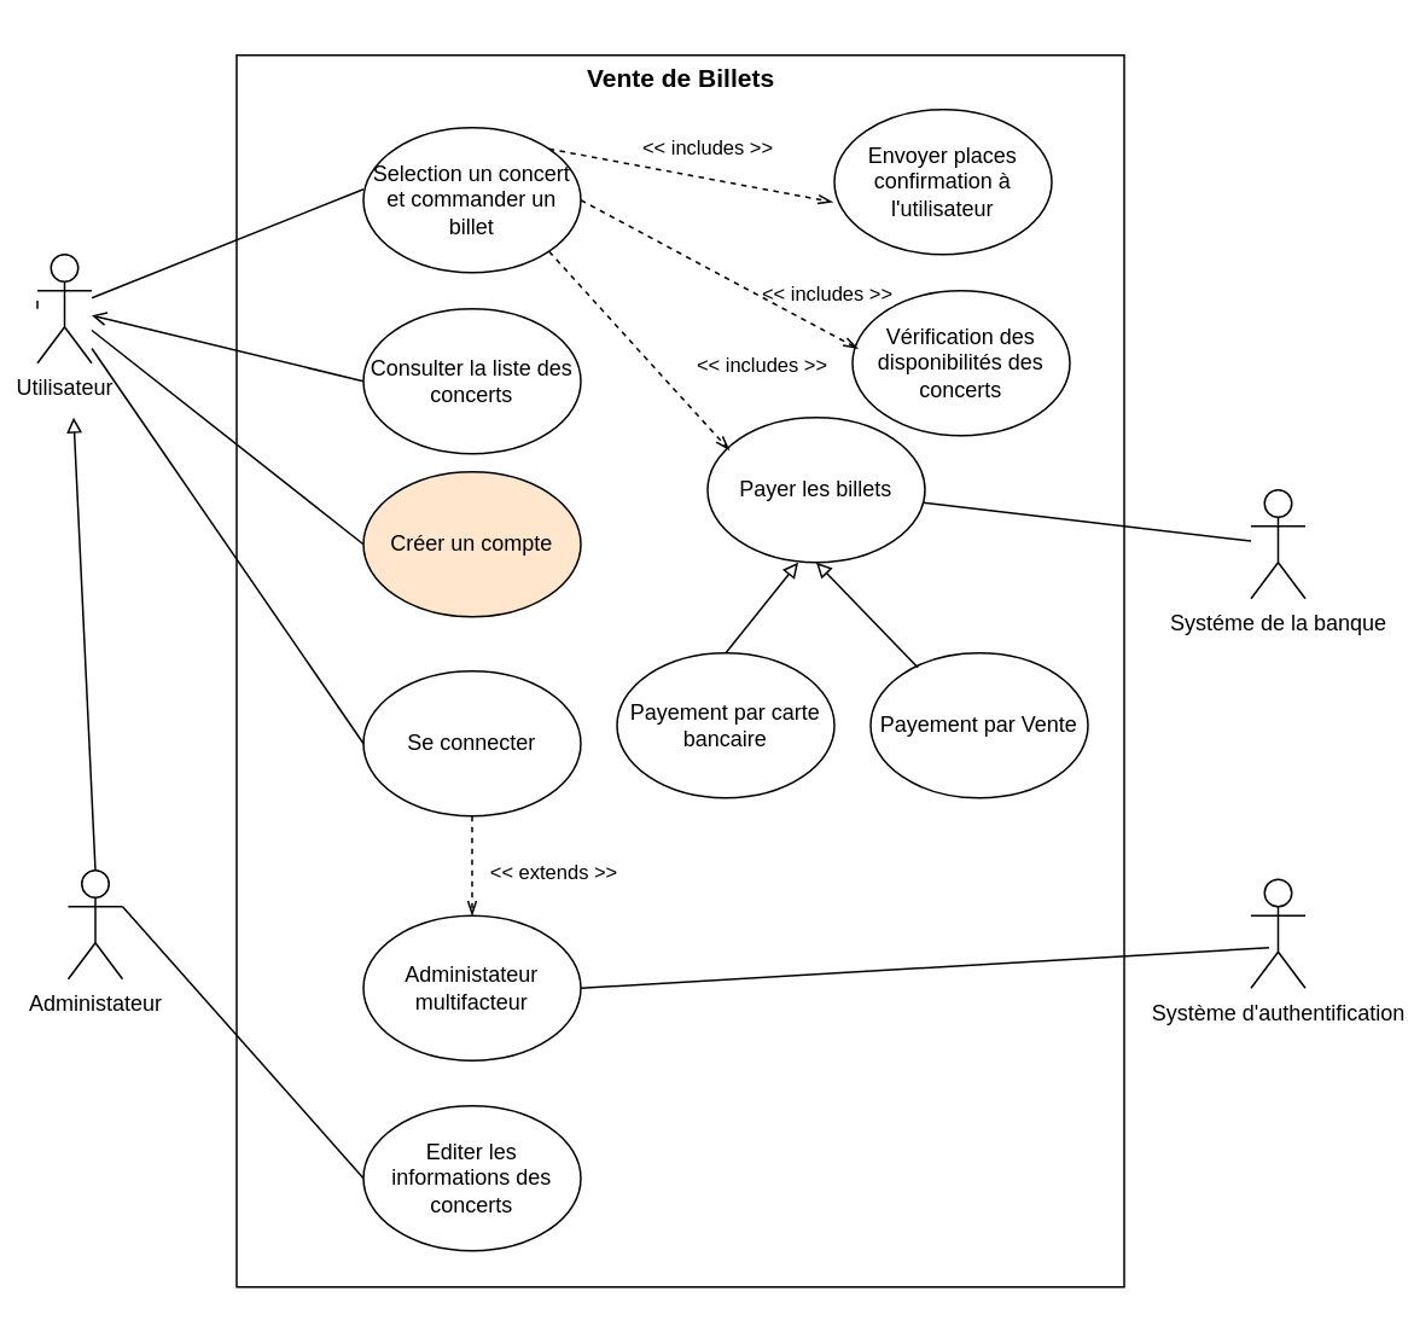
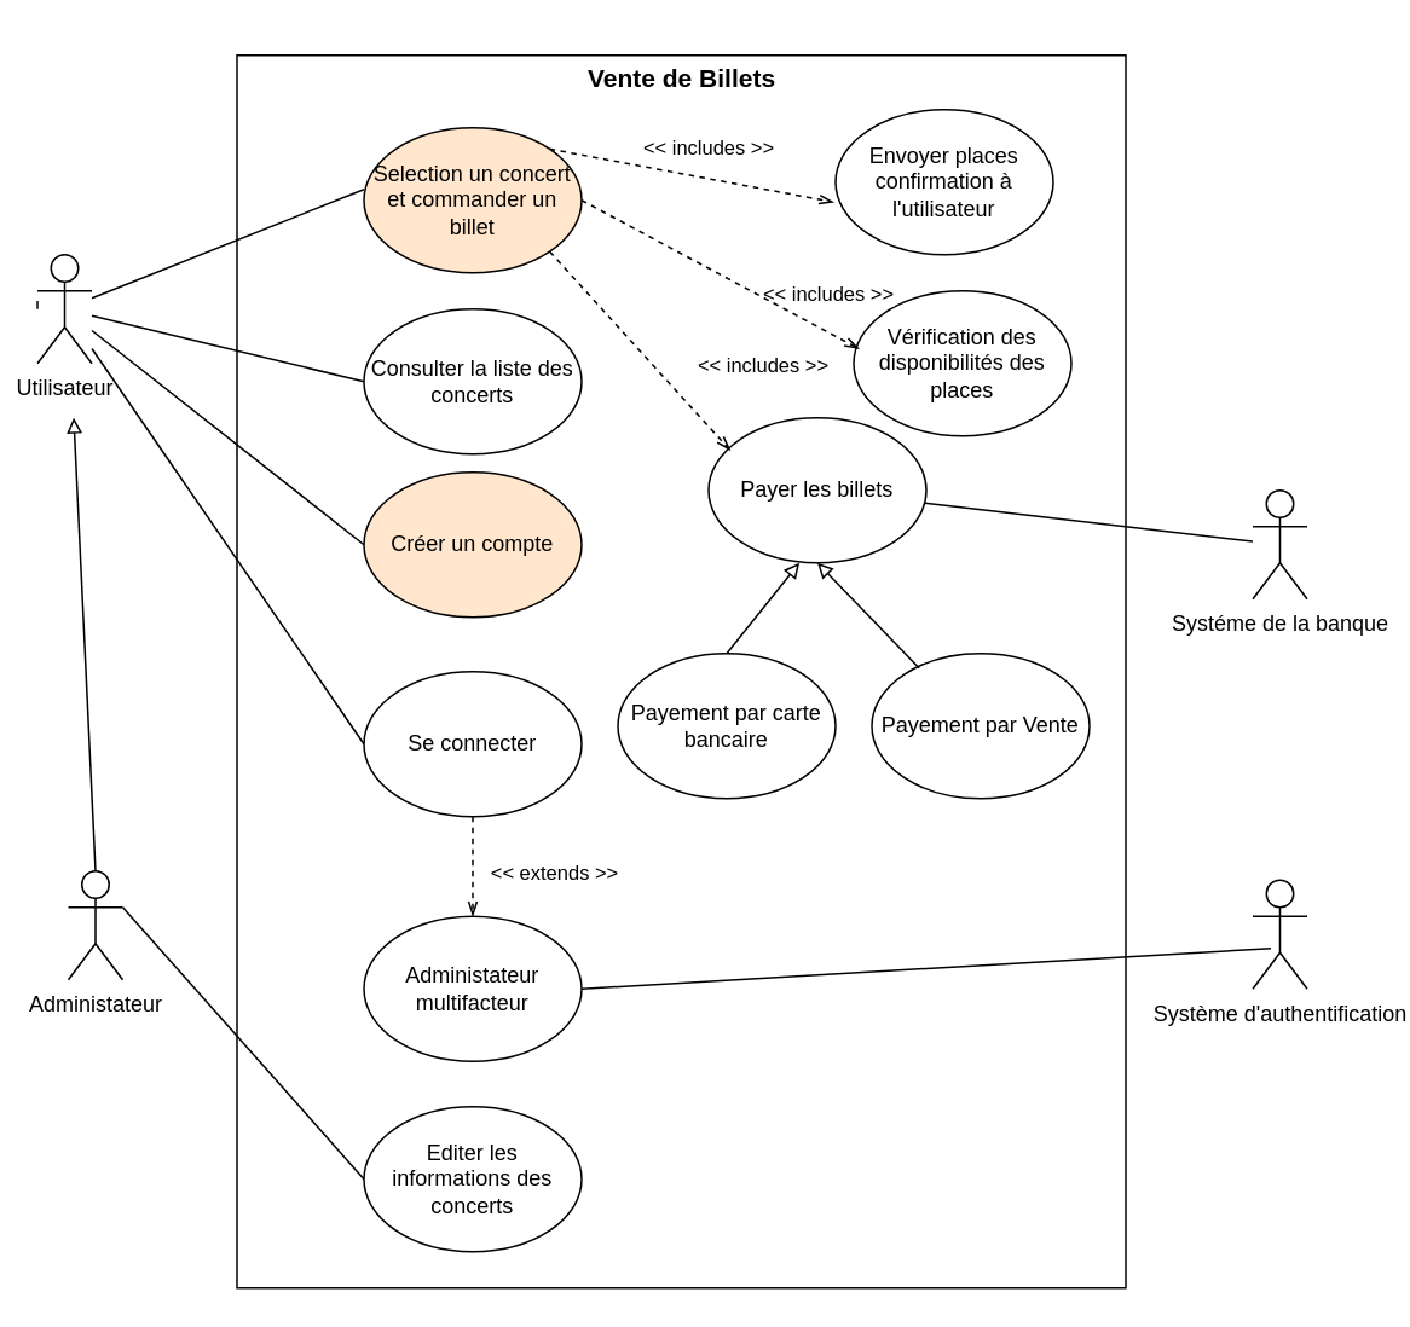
  <mxCell id="0" />
  <mxCell id="1" parent="0" />
  <mxCell id="2" value="ti" style="whiteSpace=wrap;html=1;" parent="1" vertex="1"><mxGeometry x="130" y="30" width="490" height="680" as="geometry" /></mxCell>
  <mxCell id="3" value="Se connecter" style="ellipse;whiteSpace=wrap;html=1;" parent="1" vertex="1"><mxGeometry x="200" y="370" width="120" height="80" as="geometry" /></mxCell>
  <mxCell id="4" value="Créer un compte" style="ellipse;whiteSpace=wrap;html=1;fillColor=#ffe6cc;" parent="1" vertex="1"><mxGeometry x="200" y="260" width="120" height="80" as="geometry" /></mxCell>
  <mxCell id="5" value="Administateur multifacteur" style="ellipse;whiteSpace=wrap;html=1;" parent="1" vertex="1"><mxGeometry x="200" y="505" width="120" height="80" as="geometry" /></mxCell>
  <mxCell id="6" value="Système d'authentification" style="shape=umlActor;verticalLabelPosition=bottom;verticalAlign=top;html=1;outlineConnect=0;" parent="1" vertex="1"><mxGeometry x="690" y="485" width="30" height="60" as="geometry" /></mxCell>
- <mxCell id="7" style="rounded=0;orthogonalLoop=1;jettySize=auto;html=1;exitX=0;exitY=0.5;exitDx=0;exitDy=0;endArrow=open;endFill=0;" parent="1" source="8" target="33" edge="1"><mxGeometry relative="1" as="geometry"><mxPoint x="40" y="130" as="targetPoint" /></mxGeometry></mxCell>
+ <mxCell id="7" style="rounded=0;orthogonalLoop=1;jettySize=auto;html=1;exitX=0;exitY=0.5;exitDx=0;exitDy=0;endArrow=none;endFill=0;" parent="1" source="8" target="33" edge="1"><mxGeometry relative="1" as="geometry"><mxPoint x="40" y="130" as="targetPoint" /></mxGeometry></mxCell>
  <mxCell id="8" value="Consulter la liste des concerts" style="ellipse;whiteSpace=wrap;html=1;" parent="1" vertex="1"><mxGeometry x="200" y="170" width="120" height="80" as="geometry" /></mxCell>
  <mxCell id="9" style="edgeStyle=none;rounded=0;orthogonalLoop=1;jettySize=auto;html=1;exitX=1;exitY=0;exitDx=0;exitDy=0;entryX=-0.008;entryY=0.638;entryDx=0;entryDy=0;entryPerimeter=0;endArrow=openThin;endFill=0;dashed=1;" parent="1" source="10" target="13" edge="1"><mxGeometry relative="1" as="geometry" /></mxCell>
- <mxCell id="10" value="Selection un concert et commander un billet" style="ellipse;whiteSpace=wrap;html=1;" parent="1" vertex="1"><mxGeometry x="200" y="70" width="120" height="80" as="geometry" /></mxCell>
- <mxCell id="11" value="Vérification des disponibilités des concerts" style="ellipse;whiteSpace=wrap;html=1;" parent="1" vertex="1"><mxGeometry x="470" y="160" width="120" height="80" as="geometry" /></mxCell>
+ <mxCell id="10" value="Selection un concert et commander un billet" style="ellipse;whiteSpace=wrap;html=1;fillColor=#ffe6cc;" parent="1" vertex="1"><mxGeometry x="200" y="70" width="120" height="80" as="geometry" /></mxCell>
+ <mxCell id="11" value="Vérification des disponibilités des places" style="ellipse;whiteSpace=wrap;html=1;" parent="1" vertex="1"><mxGeometry x="470" y="160" width="120" height="80" as="geometry" /></mxCell>
  <mxCell id="12" value="Payer les billets" style="ellipse;whiteSpace=wrap;html=1;" parent="1" vertex="1"><mxGeometry x="390" y="230" width="120" height="80" as="geometry" /></mxCell>
  <mxCell id="13" value="Envoyer places confirmation à l'utilisateur" style="ellipse;whiteSpace=wrap;html=1;" parent="1" vertex="1"><mxGeometry x="460" y="60" width="120" height="80" as="geometry" /></mxCell>
  <mxCell id="14" value="Payement par carte bancaire" style="ellipse;whiteSpace=wrap;html=1;" parent="1" vertex="1"><mxGeometry x="340" y="360" width="120" height="80" as="geometry" /></mxCell>
  <mxCell id="15" value="Payement par Vente" style="ellipse;whiteSpace=wrap;html=1;" parent="1" vertex="1"><mxGeometry x="480" y="360" width="120" height="80" as="geometry" /></mxCell>
  <mxCell id="16" style="edgeStyle=none;rounded=0;orthogonalLoop=1;jettySize=auto;html=1;endArrow=none;endFill=0;" parent="1" source="17" target="12" edge="1"><mxGeometry relative="1" as="geometry" /></mxCell>
  <mxCell id="17" value="Systéme de la banque" style="shape=umlActor;verticalLabelPosition=bottom;verticalAlign=top;html=1;outlineConnect=0;" parent="1" vertex="1"><mxGeometry x="690" y="270" width="30" height="60" as="geometry" /></mxCell>
  <mxCell id="18" style="edgeStyle=none;rounded=0;orthogonalLoop=1;jettySize=auto;html=1;exitX=1;exitY=0.333;exitDx=0;exitDy=0;exitPerimeter=0;entryX=0;entryY=0.5;entryDx=0;entryDy=0;endArrow=none;endFill=0;" parent="1" source="19" target="29" edge="1"><mxGeometry relative="1" as="geometry" /></mxCell>
  <mxCell id="19" value="Administateur" style="shape=umlActor;verticalLabelPosition=bottom;verticalAlign=top;html=1;outlineConnect=0;" parent="1" vertex="1"><mxGeometry x="37" y="480" width="30" height="60" as="geometry" /></mxCell>
  <mxCell id="20" style="rounded=0;orthogonalLoop=1;jettySize=auto;html=1;exitX=0;exitY=0.5;exitDx=0;exitDy=0;endArrow=none;endFill=0;" parent="1" source="3" target="33" edge="1"><mxGeometry relative="1" as="geometry"><mxPoint x="210" y="180" as="sourcePoint" /><mxPoint x="30" y="180" as="targetPoint" /></mxGeometry></mxCell>
  <mxCell id="21" value="&amp;lt;&amp;lt; includes &amp;gt;&amp;gt;" style="edgeLabel;html=1;align=center;verticalAlign=middle;resizable=0;points=[];" parent="20" vertex="1" connectable="0"><mxGeometry x="0.54" y="4" relative="1" as="geometry"><mxPoint x="374.01" y="-83.11" as="offset" /></mxGeometry></mxCell>
  <mxCell id="22" style="rounded=0;orthogonalLoop=1;jettySize=auto;html=1;exitX=0;exitY=0.5;exitDx=0;exitDy=0;endArrow=none;endFill=0;" parent="1" source="4" target="33" edge="1"><mxGeometry relative="1" as="geometry"><mxPoint x="246" y="290" as="sourcePoint" /><mxPoint x="30" y="180" as="targetPoint" /></mxGeometry></mxCell>
  <mxCell id="23" style="rounded=0;orthogonalLoop=1;jettySize=auto;html=1;exitX=0;exitY=0.425;exitDx=0;exitDy=0;endArrow=none;endFill=0;exitPerimeter=0;" parent="1" source="33" edge="1"><mxGeometry relative="1" as="geometry"><mxPoint x="246" y="382.5" as="sourcePoint" /><mxPoint x="20" y="170" as="targetPoint" /></mxGeometry></mxCell>
  <mxCell id="24" style="edgeStyle=none;rounded=0;orthogonalLoop=1;jettySize=auto;html=1;exitX=1;exitY=0.5;exitDx=0;exitDy=0;entryX=0.025;entryY=0.4;entryDx=0;entryDy=0;entryPerimeter=0;endArrow=openThin;endFill=0;dashed=1;" parent="1" source="10" target="11" edge="1"><mxGeometry relative="1" as="geometry"><mxPoint x="322.426" y="486.716" as="sourcePoint" /><mxPoint x="383.04" y="441.04" as="targetPoint" /></mxGeometry></mxCell>
  <mxCell id="25" style="edgeStyle=none;rounded=0;orthogonalLoop=1;jettySize=auto;html=1;exitX=1;exitY=1;exitDx=0;exitDy=0;entryX=0.1;entryY=0.225;entryDx=0;entryDy=0;entryPerimeter=0;endArrow=openThin;endFill=0;dashed=1;" parent="1" source="10" target="12" edge="1"><mxGeometry relative="1" as="geometry"><mxPoint x="340" y="515" as="sourcePoint" /><mxPoint x="393" y="522" as="targetPoint" /></mxGeometry></mxCell>
  <mxCell id="26" style="edgeStyle=none;rounded=0;orthogonalLoop=1;jettySize=auto;html=1;exitX=0.5;exitY=0;exitDx=0;exitDy=0;endArrow=block;endFill=0;strokeWidth=1;exitPerimeter=0;" parent="1" source="19" edge="1"><mxGeometry relative="1" as="geometry"><mxPoint x="4.5" y="395" as="sourcePoint" /><mxPoint x="40" y="230" as="targetPoint" /></mxGeometry></mxCell>
  <mxCell id="27" style="edgeStyle=none;rounded=0;orthogonalLoop=1;jettySize=auto;html=1;exitX=0.5;exitY=0;exitDx=0;exitDy=0;endArrow=block;endFill=0;strokeWidth=1;entryX=0.417;entryY=1;entryDx=0;entryDy=0;entryPerimeter=0;" parent="1" source="14" target="12" edge="1"><mxGeometry relative="1" as="geometry"><mxPoint x="15" y="440" as="sourcePoint" /><mxPoint x="15" y="240" as="targetPoint" /></mxGeometry></mxCell>
  <mxCell id="28" style="edgeStyle=none;rounded=0;orthogonalLoop=1;jettySize=auto;html=1;exitX=0.217;exitY=0.1;exitDx=0;exitDy=0;endArrow=block;endFill=0;strokeWidth=1;entryX=0.5;entryY=1;entryDx=0;entryDy=0;exitPerimeter=0;" parent="1" source="15" target="12" edge="1"><mxGeometry relative="1" as="geometry"><mxPoint x="400" y="370" as="sourcePoint" /><mxPoint x="450.04" y="320" as="targetPoint" /></mxGeometry></mxCell>
  <mxCell id="29" value="Editer les informations des concerts" style="ellipse;whiteSpace=wrap;html=1;" parent="1" vertex="1"><mxGeometry x="200" y="610" width="120" height="80" as="geometry" /></mxCell>
  <mxCell id="30" value="&amp;lt;&amp;lt; includes &amp;gt;&amp;gt;" style="edgeLabel;html=1;align=center;verticalAlign=middle;resizable=0;points=[];" parent="1" vertex="1" connectable="0"><mxGeometry x="389.995" y="80.001" as="geometry" /></mxCell>
  <mxCell id="31" value="&amp;lt;&amp;lt; includes &amp;gt;&amp;gt;" style="edgeLabel;html=1;align=center;verticalAlign=middle;resizable=0;points=[];" parent="1" vertex="1" connectable="0"><mxGeometry x="419.995" y="200.001" as="geometry" /></mxCell>
  <mxCell id="32" value="" style="rounded=0;orthogonalLoop=1;jettySize=auto;html=1;exitX=0;exitY=0.425;exitDx=0;exitDy=0;endArrow=none;endFill=0;exitPerimeter=0;" parent="1" source="10" target="33" edge="1"><mxGeometry relative="1" as="geometry"><mxPoint x="200" y="104" as="sourcePoint" /><mxPoint x="20" y="170" as="targetPoint" /></mxGeometry></mxCell>
  <mxCell id="33" value="Utilisateur" style="shape=umlActor;verticalLabelPosition=bottom;verticalAlign=top;html=1;outlineConnect=0;" parent="1" vertex="1"><mxGeometry x="20" y="140" width="30" height="60" as="geometry" /></mxCell>
  <mxCell id="34" value="&lt;font style=&quot;font-size: 14px;&quot;&gt;Vente de Billets&lt;/font&gt;" style="text;strokeColor=none;fillColor=none;html=1;fontSize=24;fontStyle=1;verticalAlign=middle;align=center;" parent="1" vertex="1"><mxGeometry x="325" y="20" width="100" height="40" as="geometry" /></mxCell>
  <mxCell id="35" style="edgeStyle=none;rounded=0;orthogonalLoop=1;jettySize=auto;html=1;exitX=0.5;exitY=1;exitDx=0;exitDy=0;entryX=0.5;entryY=0;entryDx=0;entryDy=0;endArrow=openThin;endFill=0;dashed=1;" edge="1" parent="1" source="3" target="5"><mxGeometry relative="1" as="geometry"><mxPoint x="312.426" y="148.284" as="sourcePoint" /><mxPoint x="412" y="258" as="targetPoint" /></mxGeometry></mxCell>
  <mxCell id="36" value="&amp;lt;&amp;lt; extends &amp;gt;&amp;gt;" style="edgeLabel;html=1;align=center;verticalAlign=middle;resizable=0;points=[];" vertex="1" connectable="0" parent="1"><mxGeometry x="469.995" y="210.001" as="geometry"><mxPoint x="-165" y="270" as="offset" /></mxGeometry></mxCell>
  <mxCell id="37" style="rounded=0;orthogonalLoop=1;jettySize=auto;html=1;endArrow=none;endFill=0;entryX=1;entryY=0.5;entryDx=0;entryDy=0;" edge="1" parent="1" target="5"><mxGeometry relative="1" as="geometry"><mxPoint x="700" y="522.656" as="sourcePoint" /><mxPoint x="299.04" y="460" as="targetPoint" /></mxGeometry></mxCell>
